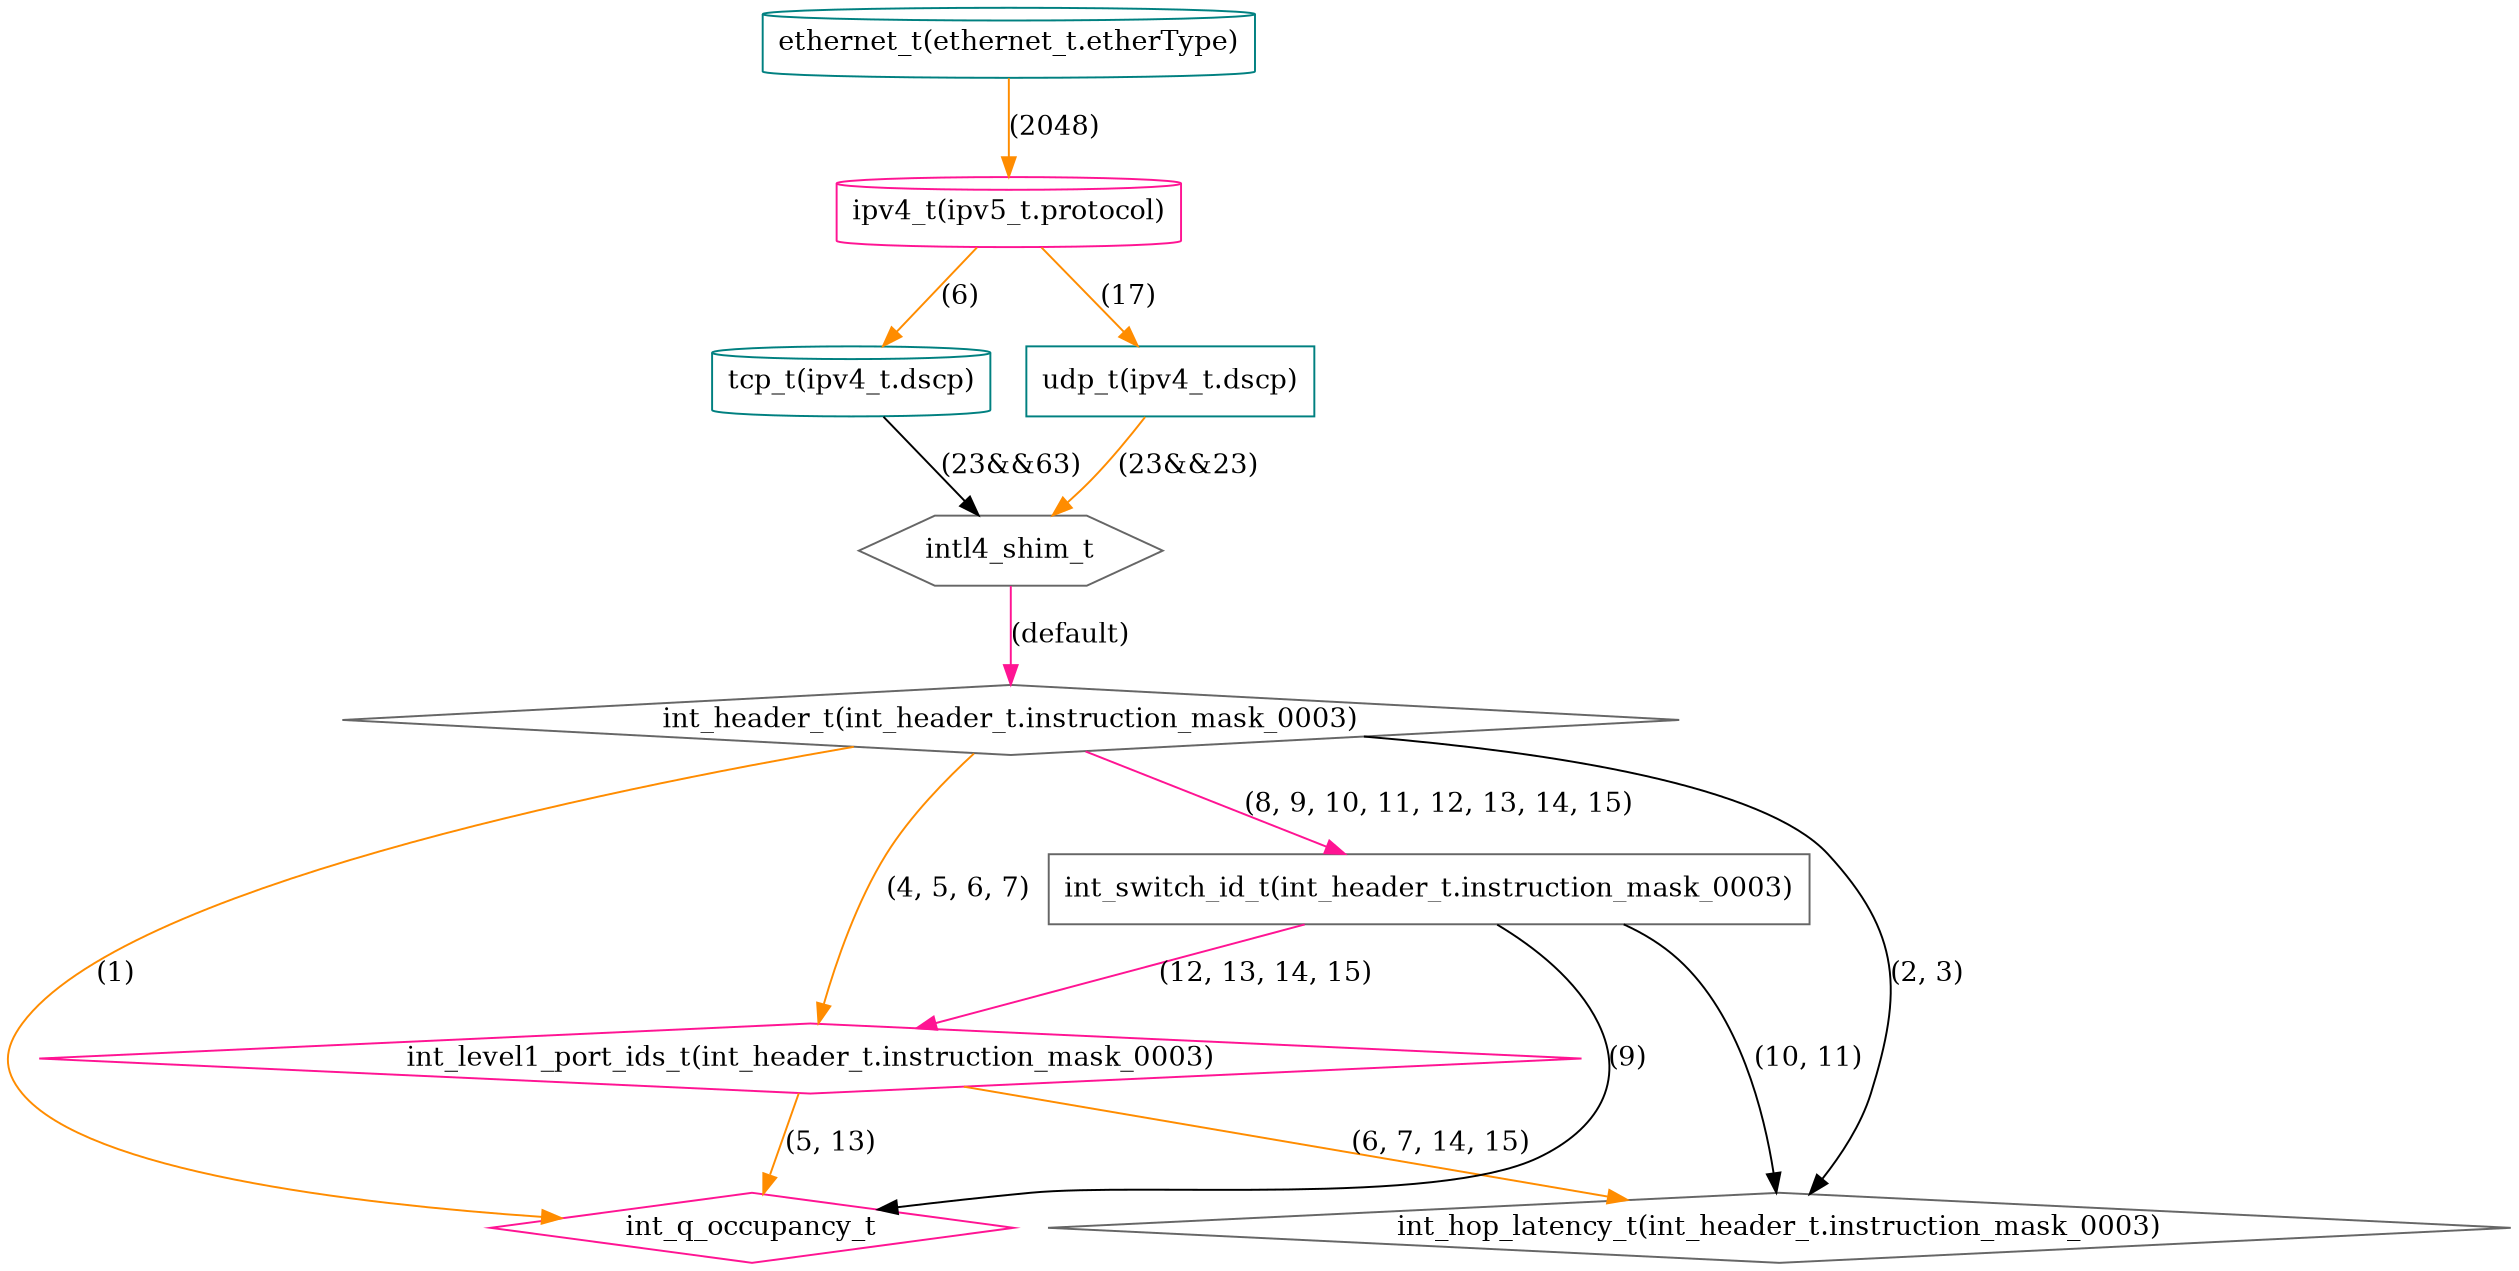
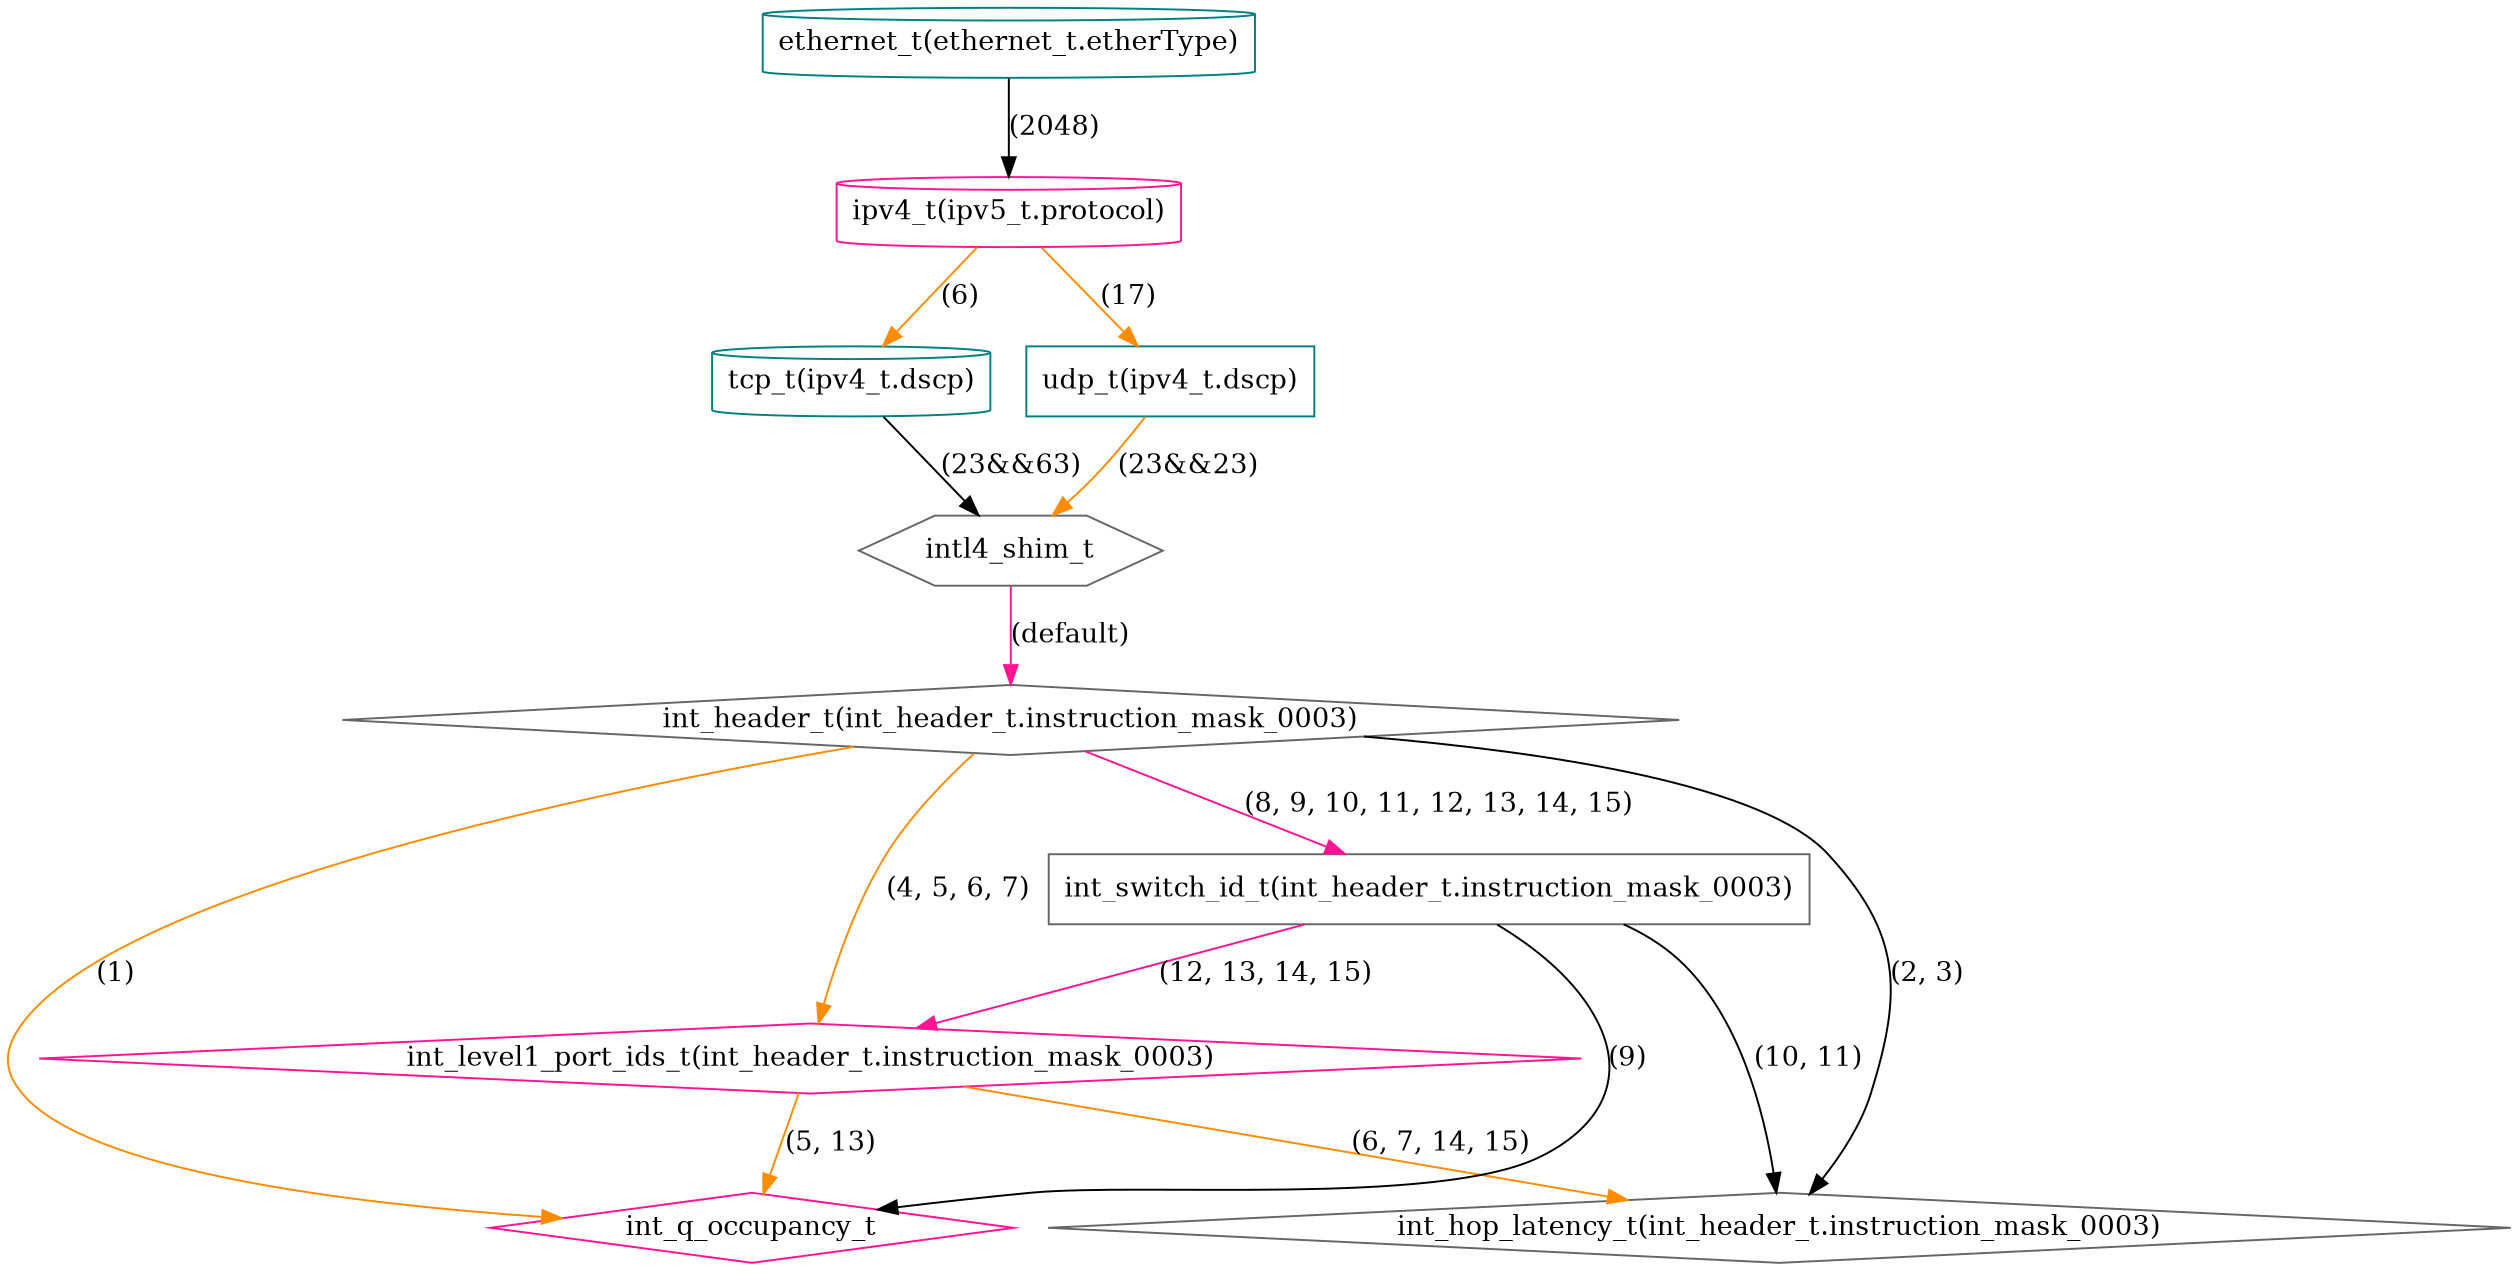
  digraph {
    node [color=gray40 shape=diamond]
    edge [color=darkorange shape=rectangle]
    n1 [label="int_header_t(int_header_t.instruction_mask_0003)"]
    n2 [color=deeppink label=int_q_occupancy_t]
    n3 [label="int_hop_latency_t(int_header_t.instruction_mask_0003)"]
    n4 [color=deeppink label="int_level1_port_ids_t(int_header_t.instruction_mask_0003)"]
    n5 [label="int_switch_id_t(int_header_t.instruction_mask_0003)" shape=box]
    n6 [color=teal label="ethernet_t(ethernet_t.etherType)" shape=cylinder]
    n7 [color=deeppink label="ipv4_t(ipv5_t.protocol)" shape=cylinder]
    n8 [color=teal label="tcp_t(ipv4_t.dscp)" shape=cylinder]
    n9 [color=teal label="udp_t(ipv4_t.dscp)" shape=box]
    n10 [label=intl4_shim_t shape=hexagon]
    n1 -> n2 [label="(1)"]
    n1 -> n3 [color=black label="(2, 3)"]
    n1 -> n4 [label="(4, 5, 6, 7)"]
    n1 -> n5 [color=deeppink label="(8, 9, 10, 11, 12, 13, 14, 15)"]
    n4 -> n2 [label="(5, 13)"]
    n4 -> n3 [label="(6, 7, 14, 15)"]
    n5 -> n2 [color=black label="(9)"]
    n5 -> n3 [color=black label="(10, 11)"]
    n5 -> n4 [color=deeppink label="(12, 13, 14, 15)"]
-   n6 -> n7 [label="(2048)"]
+   n6 -> n7 [color=black label="(2048)"]
    n7 -> n8 [label="(6)"]
    n7 -> n9 [label="(17)"]
    n8 -> n10 [color=black label="(23&&63)"]
    n9 -> n10 [label="(23&&23)"]
    n10 -> n1 [color=deeppink label="(default)"]
  }
